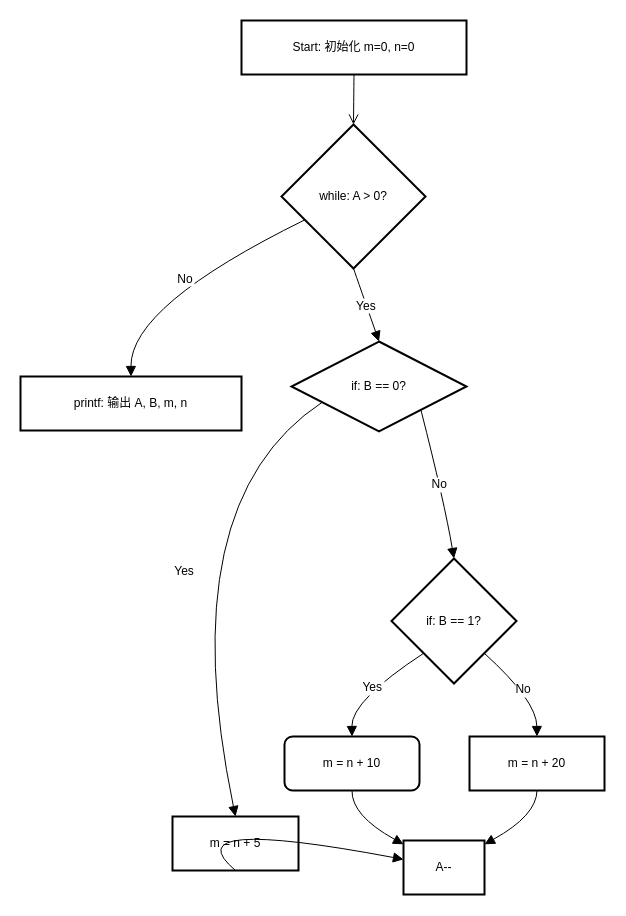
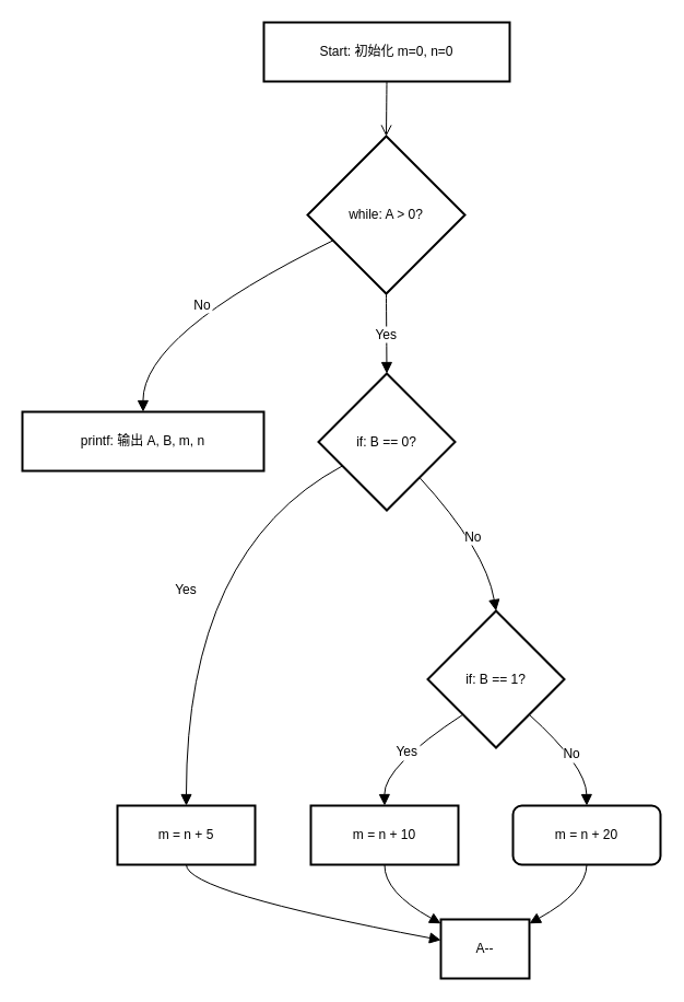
  <mxCell id="0" />
  <mxCell id="1" parent="0" />
  <mxCell id="2" value="Start: 初始化 m=0, n=0" style="whiteSpace=wrap;strokeWidth=2;" vertex="1" parent="1"><mxGeometry x="241" y="20" width="225" height="54" as="geometry" /></mxCell>
  <mxCell id="3" value="while: A &gt; 0?" style="rhombus;strokeWidth=2;whiteSpace=wrap;" vertex="1" parent="1"><mxGeometry x="281" y="124" width="144" height="144" as="geometry" /></mxCell>
  <mxCell id="4" value="printf: 输出 A, B, m, n" style="whiteSpace=wrap;strokeWidth=2;" vertex="1" parent="1"><mxGeometry x="20" y="376" width="221" height="54" as="geometry" /></mxCell>
- <mxCell id="5" value="if: B == 0?" style="rhombus;strokeWidth=2;whiteSpace=wrap;" vertex="1" parent="1"><mxGeometry x="291" y="341" width="175" height="90" as="geometry" /></mxCell>
- <mxCell id="6" value="m = n + 5" style="whiteSpace=wrap;strokeWidth=2;" vertex="1" parent="1"><mxGeometry x="172" y="816" width="126" height="54" as="geometry" /></mxCell>
+ <mxCell id="5" value="if: B == 0?" style="rhombus;strokeWidth=2;whiteSpace=wrap;" vertex="1" parent="1"><mxGeometry x="291" y="341" width="125" height="125" as="geometry" /></mxCell>
+ <mxCell id="6" value="m = n + 5" style="whiteSpace=wrap;strokeWidth=2;" vertex="1" parent="1"><mxGeometry x="107" y="736" width="126" height="54" as="geometry" /></mxCell>
  <mxCell id="7" value="if: B == 1?" style="rhombus;strokeWidth=2;whiteSpace=wrap;" vertex="1" parent="1"><mxGeometry x="391" y="558" width="125" height="125" as="geometry" /></mxCell>
- <mxCell id="8" value="m = n + 10" style="whiteSpace=wrap;strokeWidth=2;rounded=1;" vertex="1" parent="1"><mxGeometry x="284" y="736" width="135" height="54" as="geometry" /></mxCell>
- <mxCell id="9" value="m = n + 20" style="whiteSpace=wrap;strokeWidth=2;" vertex="1" parent="1"><mxGeometry x="469" y="736" width="135" height="54" as="geometry" /></mxCell>
+ <mxCell id="8" value="m = n + 10" style="whiteSpace=wrap;strokeWidth=2;" vertex="1" parent="1"><mxGeometry x="284" y="736" width="135" height="54" as="geometry" /></mxCell>
+ <mxCell id="9" value="m = n + 20" style="whiteSpace=wrap;strokeWidth=2;rounded=1;" vertex="1" parent="1"><mxGeometry x="469" y="736" width="135" height="54" as="geometry" /></mxCell>
  <mxCell id="10" value="A--" style="whiteSpace=wrap;strokeWidth=2;" vertex="1" parent="1"><mxGeometry x="403" y="840" width="81" height="54" as="geometry" /></mxCell>
  <mxCell id="11" value="" style="curved=1;startArrow=none;endArrow=open;exitX=0.5;exitY=1;entryX=0.5;entryY=0;rounded=0;fontSize=12;startSize=8;endSize=8;" edge="1" parent="1" source="2" target="3"><mxGeometry relative="1" as="geometry"><Array as="points" /></mxGeometry></mxCell>
  <mxCell id="12" value="No" style="curved=1;startArrow=none;endArrow=block;exitX=0;exitY=0.74;entryX=0.5;entryY=0;rounded=0;fontSize=12;startSize=8;endSize=8;" edge="1" parent="1" source="3" target="4"><mxGeometry relative="1" as="geometry"><Array as="points"><mxPoint x="130" y="305" /></Array></mxGeometry></mxCell>
  <mxCell id="13" value="Yes" style="curved=1;startArrow=none;endArrow=block;exitX=0.5;exitY=1;entryX=0.5;entryY=0;rounded=0;fontSize=12;startSize=8;endSize=8;" edge="1" parent="1" source="3" target="5"><mxGeometry relative="1" as="geometry"><Array as="points" /></mxGeometry></mxCell>
  <mxCell id="14" value="Yes" style="curved=1;startArrow=none;endArrow=block;exitX=0;exitY=0.77;entryX=0.5;entryY=0;rounded=0;fontSize=12;startSize=8;endSize=8;" edge="1" parent="1" source="5" target="6"><mxGeometry relative="1" as="geometry"><Array as="points"><mxPoint x="170" y="502" /></Array></mxGeometry></mxCell>
  <mxCell id="15" value="No" style="curved=1;startArrow=none;endArrow=block;exitX=0.96;exitY=1;entryX=0.5;entryY=0;rounded=0;fontSize=12;startSize=8;endSize=8;" edge="1" parent="1" source="5" target="7"><mxGeometry relative="1" as="geometry"><Array as="points"><mxPoint x="444" y="502" /></Array></mxGeometry></mxCell>
  <mxCell id="16" value="Yes" style="curved=1;startArrow=none;endArrow=block;exitX=0.03;exitY=1;entryX=0.5;entryY=0;rounded=0;fontSize=12;startSize=8;endSize=8;" edge="1" parent="1" source="7" target="8"><mxGeometry relative="1" as="geometry"><Array as="points"><mxPoint x="351" y="700" /></Array></mxGeometry></mxCell>
  <mxCell id="17" value="No" style="curved=1;startArrow=none;endArrow=block;exitX=0.97;exitY=1;entryX=0.5;entryY=0;rounded=0;fontSize=12;startSize=8;endSize=8;" edge="1" parent="1" source="7" target="9"><mxGeometry relative="1" as="geometry"><Array as="points"><mxPoint x="536" y="700" /></Array></mxGeometry></mxCell>
  <mxCell id="18" value="" style="curved=1;startArrow=none;endArrow=block;exitX=0.5;exitY=1;entryX=0;entryY=0.35;rounded=0;fontSize=12;startSize=8;endSize=8;" edge="1" parent="1" source="6" target="10"><mxGeometry relative="1" as="geometry"><Array as="points"><mxPoint x="170" y="815" /></Array></mxGeometry></mxCell>
  <mxCell id="19" value="" style="curved=1;startArrow=none;endArrow=block;exitX=0.5;exitY=1;entryX=0;entryY=0.07;rounded=0;fontSize=12;startSize=8;endSize=8;" edge="1" parent="1" source="8" target="10"><mxGeometry relative="1" as="geometry"><Array as="points"><mxPoint x="351" y="815" /></Array></mxGeometry></mxCell>
  <mxCell id="20" value="" style="curved=1;startArrow=none;endArrow=block;exitX=0.5;exitY=1;entryX=1;entryY=0.07;rounded=0;fontSize=12;startSize=8;endSize=8;" edge="1" parent="1" source="9" target="10"><mxGeometry relative="1" as="geometry"><Array as="points"><mxPoint x="536" y="815" /></Array></mxGeometry></mxCell>
